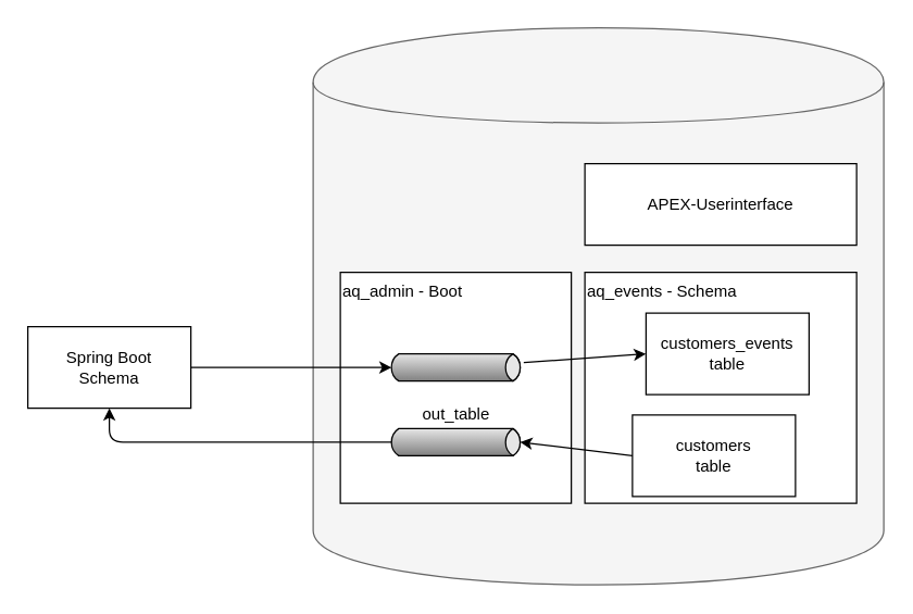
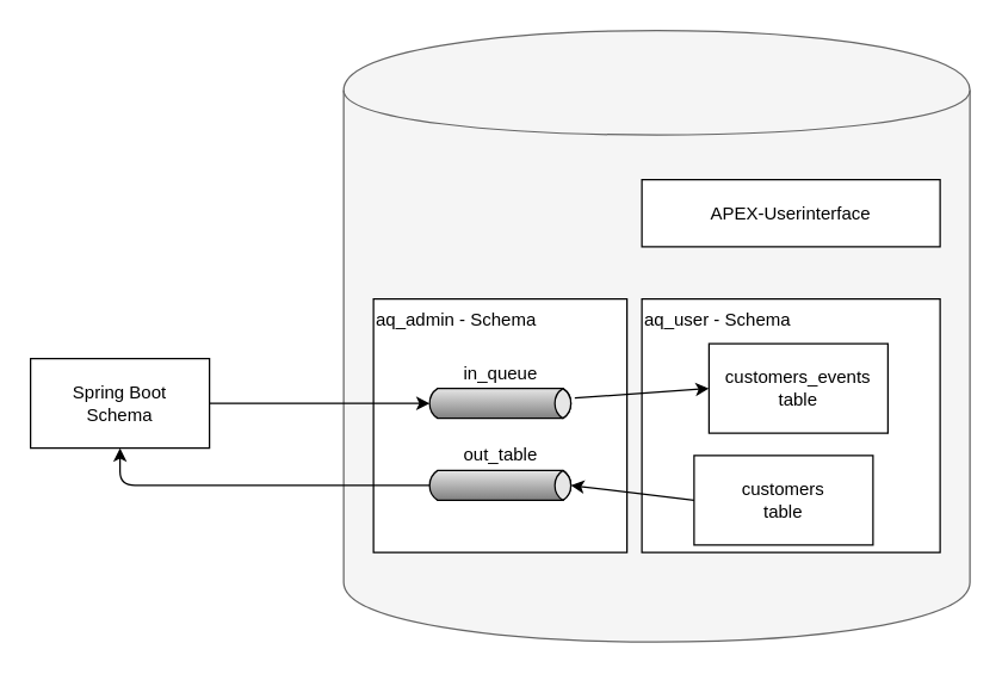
  <mxCell id="0" />
  <mxCell id="1" parent="0" />
  <mxCell id="2" value="Spring Boot&lt;br&gt;Schema" style="rounded=0;whiteSpace=wrap;html=1;" vertex="1" parent="1"><mxGeometry x="20" y="240" width="120" height="60" as="geometry" /></mxCell>
  <mxCell id="3" value="" style="shape=cylinder;whiteSpace=wrap;html=1;boundedLbl=1;backgroundOutline=1;fillColor=#f5f5f5;strokeColor=#666666;fontColor=#333333;" vertex="1" parent="1"><mxGeometry x="230" y="20" width="420" height="410" as="geometry" /></mxCell>
  <mxCell id="4" value="" style="group" vertex="1" connectable="0" parent="1"><mxGeometry x="250" y="200" width="170" height="170" as="geometry" /></mxCell>
- <mxCell id="5" value="aq_admin - Boot" style="whiteSpace=wrap;html=1;aspect=fixed;verticalAlign=top;align=left;" vertex="1" parent="4"><mxGeometry width="170" height="170" as="geometry" /></mxCell>
+ <mxCell id="5" value="aq_admin - Schema" style="whiteSpace=wrap;html=1;aspect=fixed;verticalAlign=top;align=left;" vertex="1" parent="4"><mxGeometry width="170" height="170" as="geometry" /></mxCell>
  <mxCell id="6" value="" style="strokeWidth=1;outlineConnect=0;dashed=0;align=center;html=1;fontSize=8;shape=mxgraph.eip.messageChannel;verticalLabelPosition=bottom;labelBackgroundColor=#ffffff;verticalAlign=top;" vertex="1" parent="4"><mxGeometry x="35" y="60" width="100" height="20" as="geometry" /></mxCell>
  <mxCell id="7" value="" style="strokeWidth=1;outlineConnect=0;dashed=0;align=center;html=1;fontSize=8;shape=mxgraph.eip.messageChannel;verticalLabelPosition=bottom;labelBackgroundColor=#ffffff;verticalAlign=top;" vertex="1" parent="4"><mxGeometry x="35" y="115" width="100" height="20" as="geometry" /></mxCell>
  <mxCell id="8" value="out_table" style="text;html=1;align=center;verticalAlign=middle;resizable=0;points=[];autosize=1;" vertex="1" parent="4"><mxGeometry x="50" y="95" width="70" height="20" as="geometry" /></mxCell>
- <mxCell id="10" value="aq_events - Schema" style="rounded=0;whiteSpace=wrap;html=1;align=left;verticalAlign=top;" vertex="1" parent="1"><mxGeometry x="430" y="200" width="200" height="170" as="geometry" /></mxCell>
+ <mxCell id="9" value="in_queue" style="text;html=1;align=center;verticalAlign=middle;resizable=0;points=[];autosize=1;" vertex="1" parent="4"><mxGeometry x="55" y="40" width="60" height="20" as="geometry" /></mxCell>
+ <mxCell id="10" value="aq_user - Schema" style="rounded=0;whiteSpace=wrap;html=1;align=left;verticalAlign=top;" vertex="1" parent="1"><mxGeometry x="430" y="200" width="200" height="170" as="geometry" /></mxCell>
  <mxCell id="11" value="customers&lt;br&gt;table" style="rounded=0;whiteSpace=wrap;html=1;align=center;" vertex="1" parent="1"><mxGeometry x="465" y="305" width="120" height="60" as="geometry" /></mxCell>
  <mxCell id="12" value="customers_events&lt;br&gt;table" style="rounded=0;whiteSpace=wrap;html=1;align=center;" vertex="1" parent="1"><mxGeometry x="475" y="230" width="120" height="60" as="geometry" /></mxCell>
  <mxCell id="13" value="" style="endArrow=classic;html=1;exitX=0;exitY=0.5;exitDx=0;exitDy=0;entryX=1;entryY=0.5;entryDx=-2.7;entryDy=0;entryPerimeter=0;" edge="1" parent="1" source="11" target="7"><mxGeometry width="50" height="50" relative="1" as="geometry"><mxPoint x="450" y="310" as="sourcePoint" /><mxPoint x="390" y="325" as="targetPoint" /></mxGeometry></mxCell>
  <mxCell id="14" value="" style="endArrow=classic;html=1;entryX=0;entryY=0.5;entryDx=0;entryDy=0;" edge="1" parent="1" source="6" target="12"><mxGeometry width="50" height="50" relative="1" as="geometry"><mxPoint x="490" y="310" as="sourcePoint" /><mxPoint x="540" y="260" as="targetPoint" /></mxGeometry></mxCell>
  <mxCell id="15" value="" style="endArrow=classic;html=1;entryX=0.5;entryY=1;entryDx=0;entryDy=0;exitX=0;exitY=0.5;exitDx=2.7;exitDy=0;exitPerimeter=0;edgeStyle=orthogonalEdgeStyle;" edge="1" parent="1" source="7" target="2"><mxGeometry width="50" height="50" relative="1" as="geometry"><mxPoint x="30" y="500" as="sourcePoint" /><mxPoint x="80" y="450" as="targetPoint" /></mxGeometry></mxCell>
  <mxCell id="16" value="" style="endArrow=classic;html=1;entryX=0;entryY=0.5;entryDx=2.7;entryDy=0;entryPerimeter=0;exitX=1;exitY=0.5;exitDx=0;exitDy=0;" edge="1" parent="1" source="2" target="6"><mxGeometry width="50" height="50" relative="1" as="geometry"><mxPoint x="120" y="70" as="sourcePoint" /><mxPoint x="170" y="20" as="targetPoint" /></mxGeometry></mxCell>
- <mxCell id="17" value="APEX-Userinterface" style="rounded=0;whiteSpace=wrap;html=1;align=center;" vertex="1" parent="1"><mxGeometry x="430" y="120" width="200" height="60" as="geometry" /></mxCell>
+ <mxCell id="17" value="APEX-Userinterface" style="rounded=0;whiteSpace=wrap;html=1;align=center;" vertex="1" parent="1"><mxGeometry x="430" y="120" width="200" height="45" as="geometry" /></mxCell>
